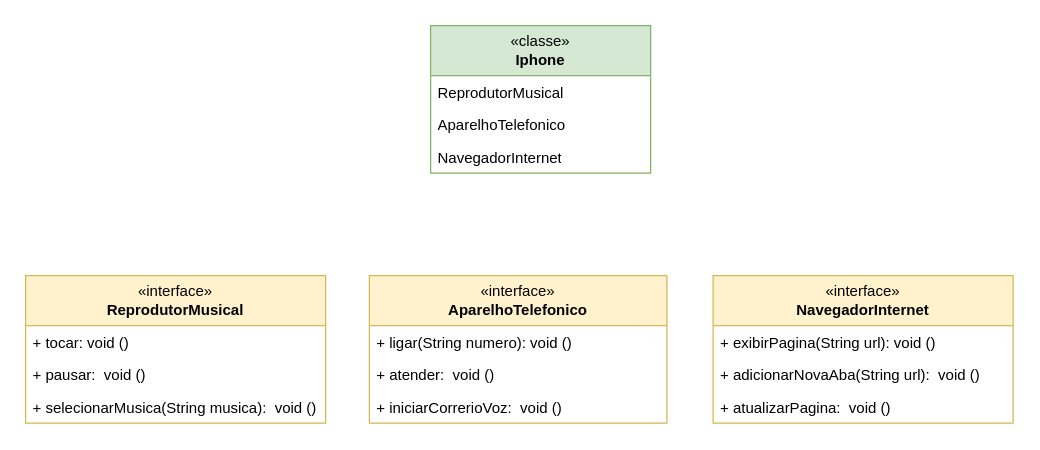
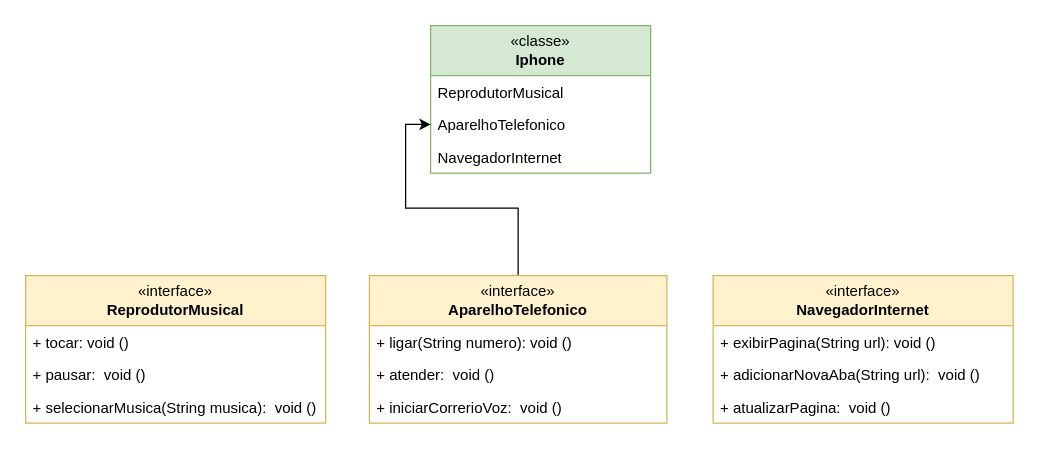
  <mxCell id="0" />
  <mxCell id="1" parent="0" />
  <mxCell id="2" value="«classe»&lt;br&gt;&lt;b&gt;Iphone&lt;/b&gt;" style="swimlane;fontStyle=0;childLayout=stackLayout;horizontal=1;startSize=40;fillColor=#d5e8d4;horizontalStack=0;resizeParent=1;resizeParentMax=0;resizeLast=0;collapsible=1;marginBottom=0;whiteSpace=wrap;html=1;strokeColor=#82b366;" vertex="1" parent="1"><mxGeometry x="344" y="20" width="176" height="118" as="geometry" /></mxCell>
  <mxCell id="3" value="ReprodutorMusical" style="text;strokeColor=none;fillColor=none;align=left;verticalAlign=top;spacingLeft=4;spacingRight=4;overflow=hidden;rotatable=0;points=[[0,0.5],[1,0.5]];portConstraint=eastwest;whiteSpace=wrap;html=1;" vertex="1" parent="2"><mxGeometry y="40" width="176" height="26" as="geometry" /></mxCell>
  <mxCell id="4" value="AparelhoTelefonico" style="text;strokeColor=none;fillColor=none;align=left;verticalAlign=top;spacingLeft=4;spacingRight=4;overflow=hidden;rotatable=0;points=[[0,0.5],[1,0.5]];portConstraint=eastwest;whiteSpace=wrap;html=1;" vertex="1" parent="2"><mxGeometry y="66" width="176" height="26" as="geometry" /></mxCell>
  <mxCell id="5" value="NavegadorInternet" style="text;strokeColor=none;fillColor=none;align=left;verticalAlign=top;spacingLeft=4;spacingRight=4;overflow=hidden;rotatable=0;points=[[0,0.5],[1,0.5]];portConstraint=eastwest;whiteSpace=wrap;html=1;" vertex="1" parent="2"><mxGeometry y="92" width="176" height="26" as="geometry" /></mxCell>
+ <mxCell id="6" style="edgeStyle=orthogonalEdgeStyle;rounded=0;orthogonalLoop=1;jettySize=auto;html=1;entryX=0;entryY=0.5;entryDx=0;entryDy=0;exitX=0.5;exitY=0;exitDx=0;exitDy=0;" edge="1" parent="1" source="11" target="4"><mxGeometry relative="1" as="geometry"><mxPoint x="370" y="180" as="sourcePoint" /></mxGeometry></mxCell>
  <mxCell id="7" value="«interface»&lt;br&gt;&lt;b&gt;ReprodutorMusical&lt;/b&gt;" style="swimlane;fontStyle=0;childLayout=stackLayout;horizontal=1;startSize=40;fillColor=#fff2cc;horizontalStack=0;resizeParent=1;resizeParentMax=0;resizeLast=0;collapsible=1;marginBottom=0;whiteSpace=wrap;html=1;strokeColor=#d6b656;" vertex="1" parent="1"><mxGeometry x="20" y="220" width="240" height="118" as="geometry"><mxRectangle x="60" y="440" width="150" height="40" as="alternateBounds" /></mxGeometry></mxCell>
  <mxCell id="8" value="+ tocar: void ()" style="text;strokeColor=none;fillColor=none;align=left;verticalAlign=top;spacingLeft=4;spacingRight=4;overflow=hidden;rotatable=0;points=[[0,0.5],[1,0.5]];portConstraint=eastwest;whiteSpace=wrap;html=1;" vertex="1" parent="7"><mxGeometry y="40" width="240" height="26" as="geometry" /></mxCell>
  <mxCell id="9" value="+ pausar:&amp;nbsp;&lt;span style=&quot;background-color: initial;&quot;&gt;&amp;nbsp;&lt;/span&gt;&lt;span style=&quot;background-color: initial;&quot;&gt;void ()&lt;br&gt;&lt;/span&gt;" style="text;strokeColor=none;fillColor=none;align=left;verticalAlign=top;spacingLeft=4;spacingRight=4;overflow=hidden;rotatable=0;points=[[0,0.5],[1,0.5]];portConstraint=eastwest;whiteSpace=wrap;html=1;" vertex="1" parent="7"><mxGeometry y="66" width="240" height="26" as="geometry" /></mxCell>
  <mxCell id="10" value="+ selecionarMusica(String musica):&amp;nbsp;&lt;span style=&quot;background-color: initial;&quot;&gt;&amp;nbsp;&lt;/span&gt;&lt;span style=&quot;background-color: initial;&quot;&gt;void ()&lt;/span&gt;" style="text;strokeColor=none;fillColor=none;align=left;verticalAlign=top;spacingLeft=4;spacingRight=4;overflow=hidden;rotatable=0;points=[[0,0.5],[1,0.5]];portConstraint=eastwest;whiteSpace=wrap;html=1;" vertex="1" parent="7"><mxGeometry y="92" width="240" height="26" as="geometry" /></mxCell>
  <mxCell id="11" value="«interface»&lt;br&gt;&lt;b&gt;AparelhoTelefonico&lt;/b&gt;" style="swimlane;fontStyle=0;childLayout=stackLayout;horizontal=1;startSize=40;fillColor=#fff2cc;horizontalStack=0;resizeParent=1;resizeParentMax=0;resizeLast=0;collapsible=1;marginBottom=0;whiteSpace=wrap;html=1;strokeColor=#d6b656;" vertex="1" parent="1"><mxGeometry x="295" y="220" width="238" height="118" as="geometry"><mxRectangle x="60" y="440" width="150" height="40" as="alternateBounds" /></mxGeometry></mxCell>
  <mxCell id="12" value="+ ligar(String numero): void ()" style="text;strokeColor=none;fillColor=none;align=left;verticalAlign=top;spacingLeft=4;spacingRight=4;overflow=hidden;rotatable=0;points=[[0,0.5],[1,0.5]];portConstraint=eastwest;whiteSpace=wrap;html=1;" vertex="1" parent="11"><mxGeometry y="40" width="238" height="26" as="geometry" /></mxCell>
  <mxCell id="13" value="+ atender:&amp;nbsp;&lt;span style=&quot;background-color: initial;&quot;&gt;&amp;nbsp;&lt;/span&gt;&lt;span style=&quot;background-color: initial;&quot;&gt;void ()&lt;br&gt;&lt;/span&gt;" style="text;strokeColor=none;fillColor=none;align=left;verticalAlign=top;spacingLeft=4;spacingRight=4;overflow=hidden;rotatable=0;points=[[0,0.5],[1,0.5]];portConstraint=eastwest;whiteSpace=wrap;html=1;" vertex="1" parent="11"><mxGeometry y="66" width="238" height="26" as="geometry" /></mxCell>
  <mxCell id="14" value="+ iniciarCorrerioVoz:&amp;nbsp;&lt;span style=&quot;background-color: initial;&quot;&gt;&amp;nbsp;&lt;/span&gt;&lt;span style=&quot;background-color: initial;&quot;&gt;void ()&lt;/span&gt;" style="text;strokeColor=none;fillColor=none;align=left;verticalAlign=top;spacingLeft=4;spacingRight=4;overflow=hidden;rotatable=0;points=[[0,0.5],[1,0.5]];portConstraint=eastwest;whiteSpace=wrap;html=1;" vertex="1" parent="11"><mxGeometry y="92" width="238" height="26" as="geometry" /></mxCell>
  <mxCell id="15" value="«interface»&lt;br&gt;&lt;b&gt;NavegadorInternet&lt;/b&gt;" style="swimlane;fontStyle=0;childLayout=stackLayout;horizontal=1;startSize=40;fillColor=#fff2cc;horizontalStack=0;resizeParent=1;resizeParentMax=0;resizeLast=0;collapsible=1;marginBottom=0;whiteSpace=wrap;html=1;strokeColor=#d6b656;" vertex="1" parent="1"><mxGeometry x="570" y="220" width="240" height="118" as="geometry"><mxRectangle x="60" y="440" width="150" height="40" as="alternateBounds" /></mxGeometry></mxCell>
  <mxCell id="16" value="+ exibirPagina(String url): void ()" style="text;strokeColor=none;fillColor=none;align=left;verticalAlign=top;spacingLeft=4;spacingRight=4;overflow=hidden;rotatable=0;points=[[0,0.5],[1,0.5]];portConstraint=eastwest;whiteSpace=wrap;html=1;" vertex="1" parent="15"><mxGeometry y="40" width="240" height="26" as="geometry" /></mxCell>
  <mxCell id="17" value="+ adicionarNovaAba(String url):&amp;nbsp;&lt;span style=&quot;background-color: initial;&quot;&gt;&amp;nbsp;&lt;/span&gt;&lt;span style=&quot;background-color: initial;&quot;&gt;void ()&lt;/span&gt;" style="text;strokeColor=none;fillColor=none;align=left;verticalAlign=top;spacingLeft=4;spacingRight=4;overflow=hidden;rotatable=0;points=[[0,0.5],[1,0.5]];portConstraint=eastwest;whiteSpace=wrap;html=1;" vertex="1" parent="15"><mxGeometry y="66" width="240" height="26" as="geometry" /></mxCell>
  <mxCell id="18" value="+ atualizarPagina:&amp;nbsp;&lt;span style=&quot;background-color: initial;&quot;&gt;&amp;nbsp;&lt;/span&gt;&lt;span style=&quot;background-color: initial;&quot;&gt;void ()&lt;/span&gt;" style="text;strokeColor=none;fillColor=none;align=left;verticalAlign=top;spacingLeft=4;spacingRight=4;overflow=hidden;rotatable=0;points=[[0,0.5],[1,0.5]];portConstraint=eastwest;whiteSpace=wrap;html=1;" vertex="1" parent="15"><mxGeometry y="92" width="240" height="26" as="geometry" /></mxCell>
